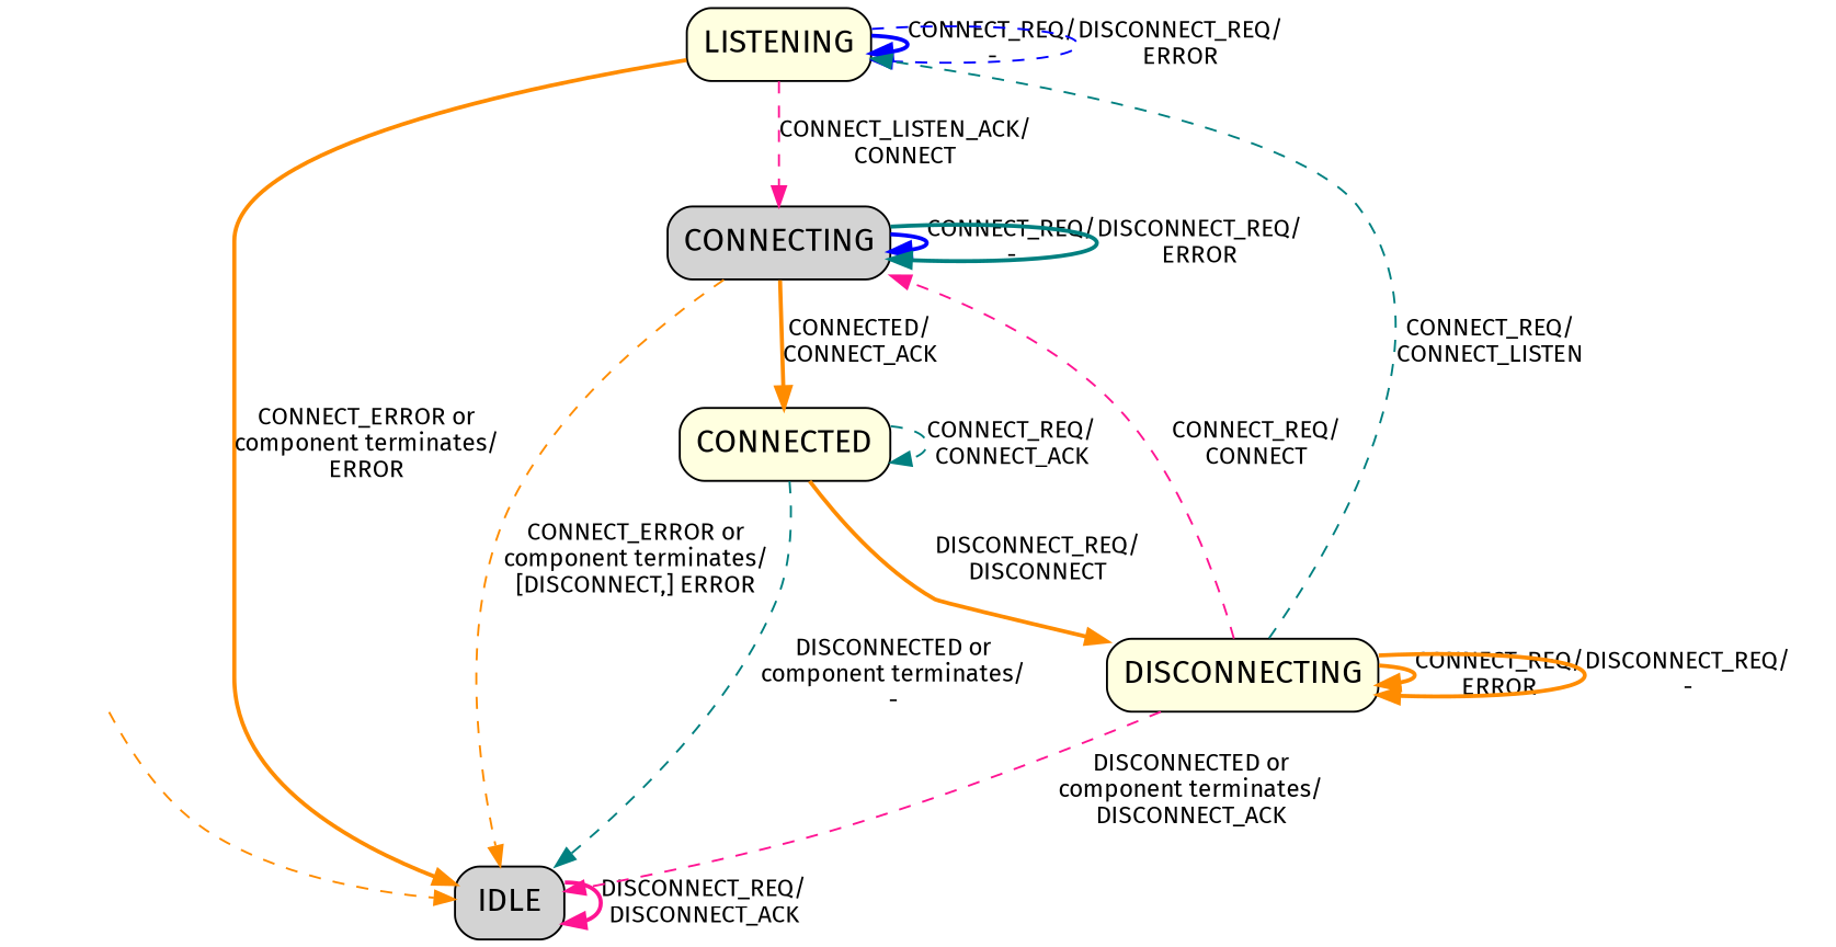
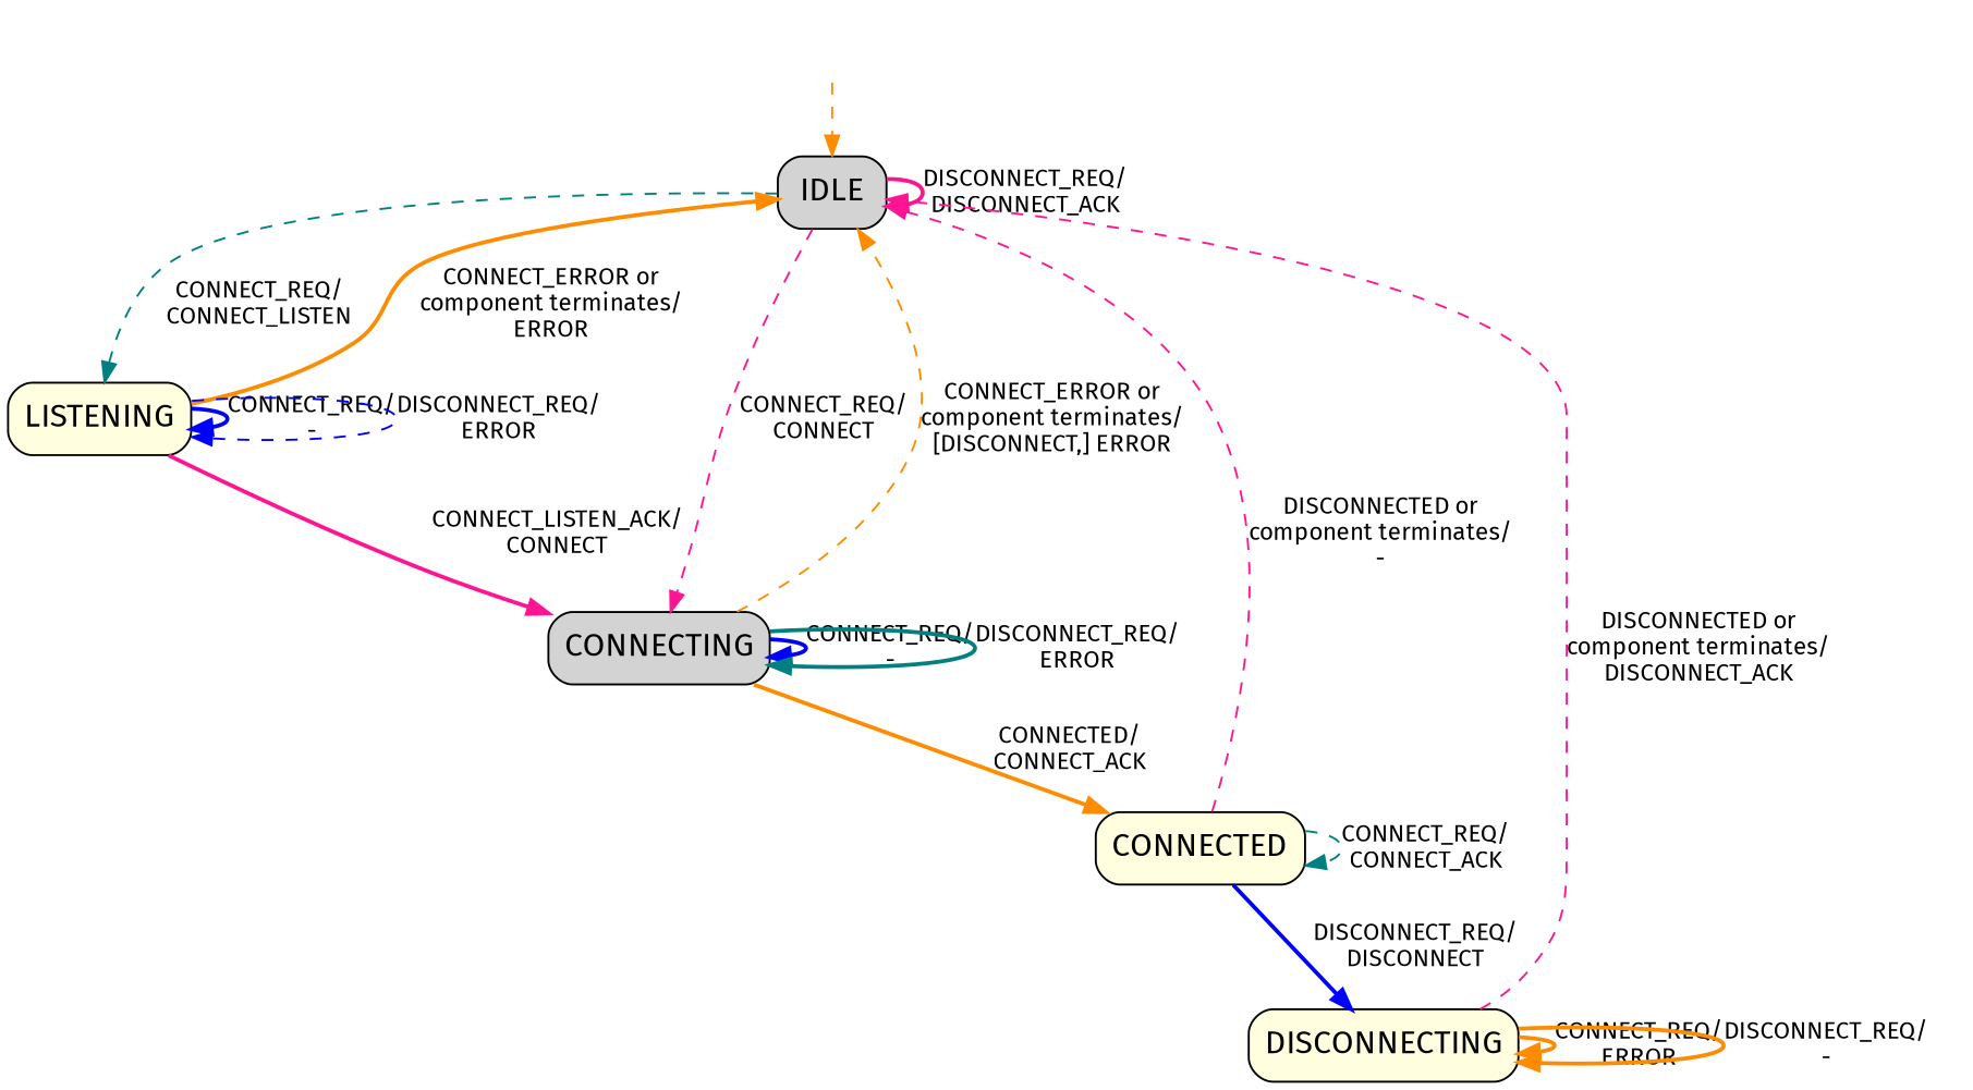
  digraph {
    fontname="Fira Sans"
    node [fontname="Fira Sans" fontsize=16 style="rounded,filled" fillcolor=lightyellow shape=box]
    edge [color=darkorange fontname="Fira Sans" fontsize=12 style=dashed]
    START [style=invis fillcolor="" shape=""]
    IDLE [fillcolor=lightgrey style="filled,rounded"]
    LISTENING
    CONNECTING [fillcolor=lightgrey]
    CONNECTED [style="filled,rounded"]
    DISCONNECTING
    START -> IDLE [arrowtail=odot]
    IDLE -> IDLE [color=deeppink label="DISCONNECT_REQ/\nDISCONNECT_ACK" style=bold]
-   DISCONNECTING -> LISTENING [color=teal label="CONNECT_REQ/\nCONNECT_LISTEN"]
-   DISCONNECTING -> CONNECTING [color=deeppink label="CONNECT_REQ/\nCONNECT"]
+   IDLE -> LISTENING [color=teal label="CONNECT_REQ/\nCONNECT_LISTEN"]
+   IDLE -> CONNECTING [color=deeppink label="CONNECT_REQ/\nCONNECT"]
    LISTENING -> IDLE [label="CONNECT_ERROR or\ncomponent terminates/\nERROR" style=bold]
    LISTENING -> LISTENING [color=blue label="CONNECT_REQ/\n-" style=bold]
    LISTENING -> LISTENING [color=blue label="DISCONNECT_REQ/\nERROR"]
-   LISTENING -> CONNECTING [color=deeppink label="CONNECT_LISTEN_ACK/\nCONNECT"]
+   LISTENING -> CONNECTING [color=deeppink label="CONNECT_LISTEN_ACK/\nCONNECT" style=bold]
    CONNECTING -> IDLE [label="CONNECT_ERROR or\ncomponent terminates/\n[DISCONNECT,] ERROR"]
    CONNECTING -> CONNECTING [color=blue label="CONNECT_REQ/\n-" style=bold]
    CONNECTING -> CONNECTING [color=teal label="DISCONNECT_REQ/\nERROR" style=bold]
    CONNECTING -> CONNECTED [label="CONNECTED/\nCONNECT_ACK" style=bold]
-   CONNECTED -> IDLE [color=teal label="DISCONNECTED or\ncomponent terminates/\n-"]
+   CONNECTED -> IDLE [color=deeppink label="DISCONNECTED or\ncomponent terminates/\n-"]
    CONNECTED -> CONNECTED [color=teal label="CONNECT_REQ/\nCONNECT_ACK"]
-   CONNECTED -> DISCONNECTING [label="DISCONNECT_REQ/\nDISCONNECT" style=bold]
+   CONNECTED -> DISCONNECTING [color=blue label="DISCONNECT_REQ/\nDISCONNECT" style=bold]
    DISCONNECTING -> IDLE [color=deeppink label="DISCONNECTED or\ncomponent terminates/\nDISCONNECT_ACK"]
    DISCONNECTING -> DISCONNECTING [label="CONNECT_REQ/\nERROR" style=bold]
    DISCONNECTING -> DISCONNECTING [label="DISCONNECT_REQ/\n-" style=bold]
  }
